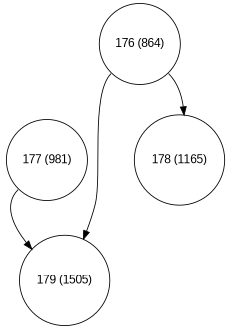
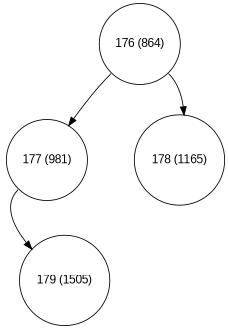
  digraph {
    node [fontname=Arial shape=circle]
    edge [tailport=sw]
    n1 [label="176 (864)" width=0.5]
    n2 [label="177 (981)" width=0.5]
    n3 [label="178 (1165)" width=0.5]
    n4 [label="179 (1505)" width=0.5]
-   n1 -> n4
+   n1 -> n2
    n1 -> n3 [tailport=se]
    n2 -> n4
  }
